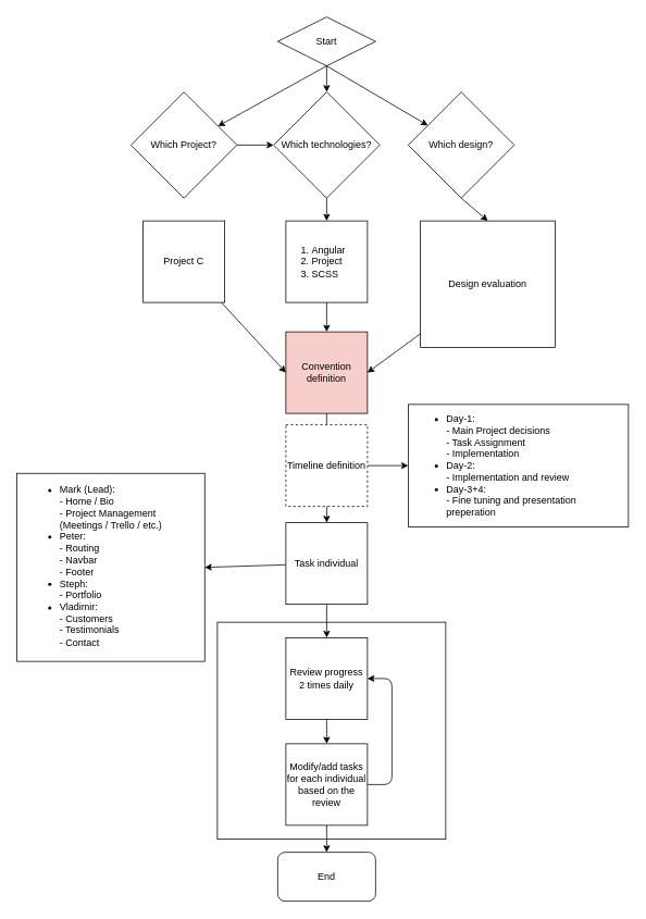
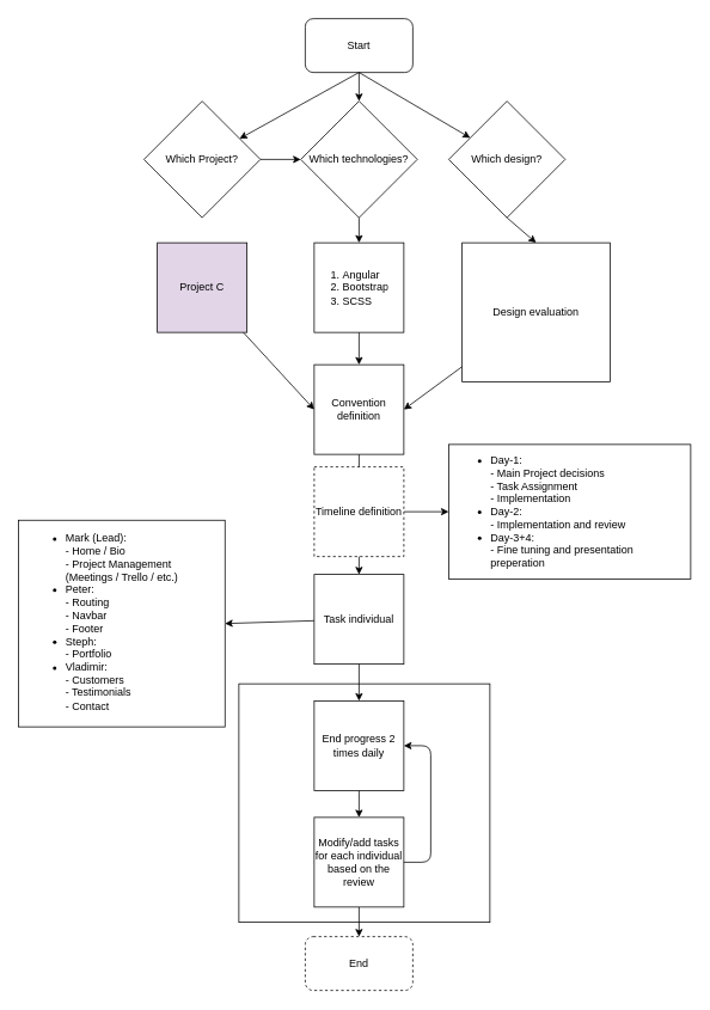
  <mxCell id="0" />
  <mxCell id="1" parent="0" />
  <mxCell id="2" value="" style="rounded=0;whiteSpace=wrap;html=1;" parent="1" vertex="1"><mxGeometry x="266" y="762" width="280" height="266" as="geometry" /></mxCell>
  <mxCell id="3" style="edgeStyle=none;html=1;" parent="1" source="4" target="24" edge="1"><mxGeometry relative="1" as="geometry" /></mxCell>
  <mxCell id="4" value="Which technologies?" style="rhombus;whiteSpace=wrap;html=1;" parent="1" vertex="1"><mxGeometry x="335" y="112" width="130" height="130" as="geometry" /></mxCell>
  <mxCell id="5" style="edgeStyle=none;html=1;" parent="1" source="6" target="4" edge="1"><mxGeometry relative="1" as="geometry" /></mxCell>
  <mxCell id="6" value="Which Project?" style="rhombus;whiteSpace=wrap;html=1;" parent="1" vertex="1"><mxGeometry x="160" y="112" width="130" height="130" as="geometry" /></mxCell>
  <mxCell id="7" style="edgeStyle=none;html=1;" parent="1" edge="1"><mxGeometry relative="1" as="geometry"><mxPoint x="400" y="741" as="sourcePoint" /><mxPoint x="400" y="741" as="targetPoint" /></mxGeometry></mxCell>
  <mxCell id="8" style="edgeStyle=none;html=1;entryX=0.5;entryY=0;entryDx=0;entryDy=0;" parent="1" target="27" edge="1"><mxGeometry relative="1" as="geometry"><mxPoint x="400" y="731" as="sourcePoint" /></mxGeometry></mxCell>
  <mxCell id="9" style="edgeStyle=none;html=1;entryX=1;entryY=0.5;entryDx=0;entryDy=0;" parent="1" source="10" target="35" edge="1"><mxGeometry relative="1" as="geometry" /></mxCell>
  <mxCell id="10" value="Task individual" style="whiteSpace=wrap;html=1;aspect=fixed;" parent="1" vertex="1"><mxGeometry x="350" y="640" width="100" height="100" as="geometry" /></mxCell>
- <mxCell id="11" value="Start" style="rhombus;whiteSpace=wrap;html=1;" parent="1" vertex="1"><mxGeometry x="340" y="20" width="120" height="60" as="geometry" /></mxCell>
+ <mxCell id="11" value="Start" style="rounded=1;whiteSpace=wrap;html=1;" parent="1" vertex="1"><mxGeometry x="340" y="20" width="120" height="60" as="geometry" /></mxCell>
  <mxCell id="12" style="edgeStyle=none;html=1;entryX=1;entryY=0.5;entryDx=0;entryDy=0;" parent="1" source="13" target="17" edge="1"><mxGeometry relative="1" as="geometry" /></mxCell>
  <mxCell id="13" value="Design&amp;nbsp;evaluation" style="whiteSpace=wrap;html=1;aspect=fixed;" parent="1" vertex="1"><mxGeometry x="515" y="270" width="165" height="155" as="geometry" /></mxCell>
  <mxCell id="14" style="edgeStyle=none;html=1;exitX=0.5;exitY=1;exitDx=0;exitDy=0;entryX=0.5;entryY=0;entryDx=0;entryDy=0;" parent="1" source="15" target="13" edge="1"><mxGeometry relative="1" as="geometry" /></mxCell>
  <mxCell id="15" value="Which design?" style="rhombus;whiteSpace=wrap;html=1;" parent="1" vertex="1"><mxGeometry x="500" y="112" width="130" height="130" as="geometry" /></mxCell>
  <mxCell id="16" style="edgeStyle=none;html=1;" parent="1" source="17" target="10" edge="1"><mxGeometry relative="1" as="geometry" /></mxCell>
- <mxCell id="17" value="Convention definition" style="whiteSpace=wrap;html=1;aspect=fixed;fillColor=#f8cecc;" parent="1" vertex="1"><mxGeometry x="350" y="406" width="100" height="100" as="geometry" /></mxCell>
+ <mxCell id="17" value="Convention definition" style="whiteSpace=wrap;html=1;aspect=fixed;" parent="1" vertex="1"><mxGeometry x="350" y="406" width="100" height="100" as="geometry" /></mxCell>
  <mxCell id="18" style="edgeStyle=none;html=1;exitX=0.5;exitY=1;exitDx=0;exitDy=0;entryX=0.5;entryY=0;entryDx=0;entryDy=0;" parent="1" source="11" target="4" edge="1"><mxGeometry relative="1" as="geometry"><mxPoint x="420" y="124" as="targetPoint" /><mxPoint x="400" y="-26" as="sourcePoint" /></mxGeometry></mxCell>
  <mxCell id="19" style="edgeStyle=none;html=1;exitX=0.5;exitY=1;exitDx=0;exitDy=0;" parent="1" source="11" target="6" edge="1"><mxGeometry relative="1" as="geometry"><mxPoint x="300" y="90" as="sourcePoint" /></mxGeometry></mxCell>
  <mxCell id="20" style="edgeStyle=none;html=1;exitX=0.5;exitY=1;exitDx=0;exitDy=0;" parent="1" source="11" target="15" edge="1"><mxGeometry relative="1" as="geometry"><mxPoint x="400" y="-26" as="sourcePoint" /></mxGeometry></mxCell>
  <mxCell id="21" style="edgeStyle=none;html=1;entryX=0;entryY=0.5;entryDx=0;entryDy=0;" parent="1" source="22" target="17" edge="1"><mxGeometry relative="1" as="geometry" /></mxCell>
- <mxCell id="22" value="Project C" style="whiteSpace=wrap;html=1;aspect=fixed;" parent="1" vertex="1"><mxGeometry x="175" y="270" width="100" height="100" as="geometry" /></mxCell>
+ <mxCell id="22" value="Project C" style="whiteSpace=wrap;html=1;aspect=fixed;fillColor=#e1d5e7;" parent="1" vertex="1"><mxGeometry x="175" y="270" width="100" height="100" as="geometry" /></mxCell>
  <mxCell id="23" style="edgeStyle=none;html=1;entryX=0.5;entryY=0;entryDx=0;entryDy=0;" parent="1" source="24" target="17" edge="1"><mxGeometry relative="1" as="geometry" /></mxCell>
  <mxCell id="24" value="" style="whiteSpace=wrap;html=1;aspect=fixed;" parent="1" vertex="1"><mxGeometry x="350" y="270" width="100" height="100" as="geometry" /></mxCell>
- <mxCell id="25" value="&lt;ol&gt;&lt;li&gt;Angular&lt;/li&gt;&lt;li&gt;Project&lt;/li&gt;&lt;li&gt;SCSS&lt;/li&gt;&lt;/ol&gt;" style="text;strokeColor=none;fillColor=none;html=1;whiteSpace=wrap;verticalAlign=middle;overflow=hidden;" parent="1" vertex="1"><mxGeometry x="340" y="280" width="100" height="80" as="geometry" /></mxCell>
+ <mxCell id="25" value="&lt;ol&gt;&lt;li&gt;Angular&lt;/li&gt;&lt;li&gt;Bootstrap&lt;/li&gt;&lt;li&gt;SCSS&lt;/li&gt;&lt;/ol&gt;" style="text;strokeColor=none;fillColor=none;html=1;whiteSpace=wrap;verticalAlign=middle;overflow=hidden;" parent="1" vertex="1"><mxGeometry x="340" y="280" width="100" height="80" as="geometry" /></mxCell>
  <mxCell id="26" style="edgeStyle=none;html=1;entryX=0.5;entryY=0;entryDx=0;entryDy=0;" parent="1" source="27" target="29" edge="1"><mxGeometry relative="1" as="geometry" /></mxCell>
- <mxCell id="27" value="Review progress 2 times daily" style="whiteSpace=wrap;html=1;aspect=fixed;" parent="1" vertex="1"><mxGeometry x="350" y="781" width="100" height="100" as="geometry" /></mxCell>
+ <mxCell id="27" value="End progress 2 times daily" style="whiteSpace=wrap;html=1;aspect=fixed;" parent="1" vertex="1"><mxGeometry x="350" y="781" width="100" height="100" as="geometry" /></mxCell>
  <mxCell id="28" style="edgeStyle=none;html=1;exitX=0.5;exitY=1;exitDx=0;exitDy=0;entryX=0.5;entryY=0;entryDx=0;entryDy=0;" parent="1" source="29" target="32" edge="1"><mxGeometry relative="1" as="geometry"><mxPoint x="400" y="1031" as="targetPoint" /></mxGeometry></mxCell>
  <mxCell id="29" value="Modify/add tasks for each individual based on the review" style="whiteSpace=wrap;html=1;aspect=fixed;" parent="1" vertex="1"><mxGeometry x="350" y="911" width="100" height="100" as="geometry" /></mxCell>
  <mxCell id="30" style="edgeStyle=none;html=1;entryX=0;entryY=0.5;entryDx=0;entryDy=0;" parent="1" source="31" target="33" edge="1"><mxGeometry relative="1" as="geometry" /></mxCell>
  <mxCell id="31" value="Timeline definition" style="whiteSpace=wrap;html=1;aspect=fixed;dashed=1;" parent="1" vertex="1"><mxGeometry x="350" y="520" width="100" height="100" as="geometry" /></mxCell>
- <mxCell id="32" value="End" style="rounded=1;whiteSpace=wrap;html=1;" parent="1" vertex="1"><mxGeometry x="340" y="1044" width="120" height="60" as="geometry" /></mxCell>
+ <mxCell id="32" value="End" style="rounded=1;whiteSpace=wrap;html=1;dashed=1;" parent="1" vertex="1"><mxGeometry x="340" y="1044" width="120" height="60" as="geometry" /></mxCell>
  <mxCell id="33" value="" style="rounded=0;whiteSpace=wrap;html=1;" parent="1" vertex="1"><mxGeometry x="500" y="495" width="270" height="150" as="geometry" /></mxCell>
  <mxCell id="34" value="&lt;ul&gt;&lt;li&gt;Day-1:&lt;br&gt;- Main Project decisions&lt;br&gt;- Task Assignment&lt;br&gt;- Implementation&lt;/li&gt;&lt;li&gt;Day-2:&lt;br&gt;- Implementation and review&lt;/li&gt;&lt;li&gt;Day-3+4:&lt;br&gt;- Fine tuning and presentation preperation&lt;/li&gt;&lt;/ul&gt;" style="text;strokeColor=none;fillColor=none;html=1;whiteSpace=wrap;verticalAlign=middle;overflow=hidden;" parent="1" vertex="1"><mxGeometry x="505" y="480" width="260" height="180" as="geometry" /></mxCell>
  <mxCell id="35" value="" style="whiteSpace=wrap;html=1;aspect=fixed;" parent="1" vertex="1"><mxGeometry x="20" y="579.5" width="230.5" height="230.5" as="geometry" /></mxCell>
  <mxCell id="36" value="&lt;ul&gt;&lt;li&gt;Mark (Lead):&lt;br&gt;- Home / Bio&lt;br&gt;- Project Management (Meetings / Trello / etc.)&lt;/li&gt;&lt;li&gt;Peter:&lt;br&gt;- Routing&lt;br&gt;- Navbar&lt;br&gt;- Footer&lt;/li&gt;&lt;li&gt;Steph:&lt;br&gt;- Portfolio&lt;/li&gt;&lt;li&gt;Vladimir:&lt;br&gt;- Customers&lt;br&gt;- Testimonials&lt;br&gt;- Contact&lt;/li&gt;&lt;/ul&gt;" style="text;strokeColor=none;fillColor=none;html=1;whiteSpace=wrap;verticalAlign=middle;overflow=hidden;" parent="1" vertex="1"><mxGeometry x="31" y="566.5" width="200" height="253.5" as="geometry" /></mxCell>
  <mxCell id="37" value="" style="edgeStyle=elbowEdgeStyle;elbow=horizontal;endArrow=classic;html=1;entryX=1;entryY=0.5;entryDx=0;entryDy=0;exitX=1;exitY=0.5;exitDx=0;exitDy=0;" parent="1" source="29" target="27" edge="1"><mxGeometry width="50" height="50" relative="1" as="geometry"><mxPoint x="505" y="911" as="sourcePoint" /><mxPoint x="470" y="830" as="targetPoint" /><Array as="points"><mxPoint x="480" y="940" /><mxPoint x="490" y="940" /></Array></mxGeometry></mxCell>
